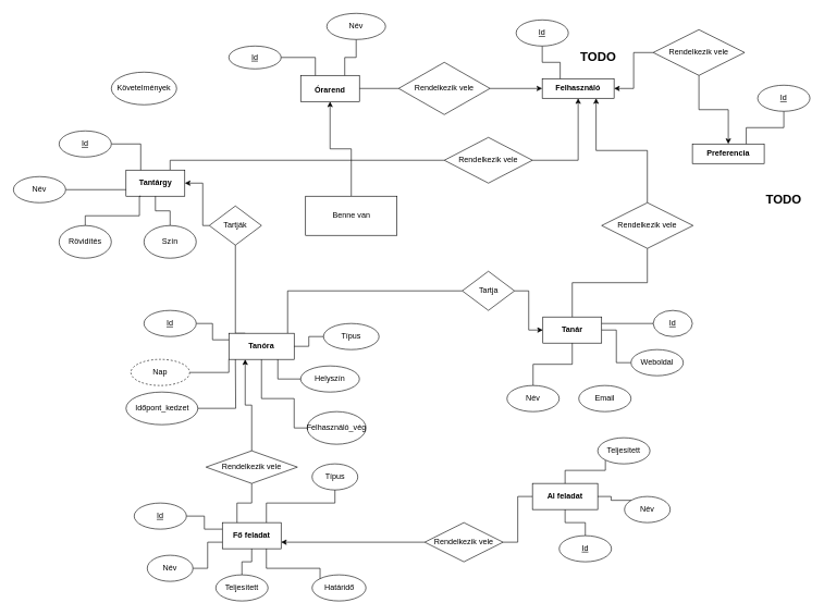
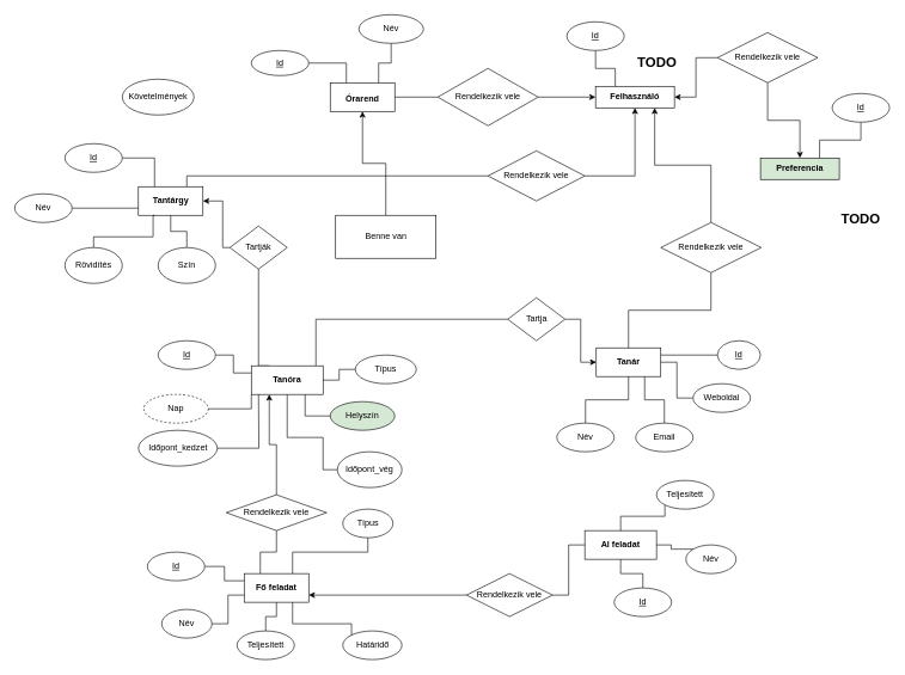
  <mxCell id="0" />
  <mxCell id="1" parent="0" />
  <mxCell id="2" value="&lt;b&gt;Felhasználó&lt;/b&gt;" style="rounded=0;whiteSpace=wrap;html=1;" parent="1" vertex="1"><mxGeometry x="830" y="120" width="110" height="30" as="geometry" /></mxCell>
  <mxCell id="3" style="edgeStyle=orthogonalEdgeStyle;rounded=0;orthogonalLoop=1;jettySize=auto;html=1;entryX=0.25;entryY=0;entryDx=0;entryDy=0;endArrow=none;endFill=0;" parent="1" source="4" target="2" edge="1"><mxGeometry relative="1" as="geometry" /></mxCell>
  <mxCell id="4" value="&lt;u&gt;Id&lt;/u&gt;" style="ellipse;whiteSpace=wrap;html=1;" parent="1" vertex="1"><mxGeometry x="790" y="30" width="80" height="40" as="geometry" /></mxCell>
  <mxCell id="5" value="&lt;font style=&quot;font-size: 19px&quot;&gt;&lt;b&gt;TODO&lt;/b&gt;&lt;/font&gt;" style="text;html=1;strokeColor=none;fillColor=none;align=center;verticalAlign=middle;whiteSpace=wrap;rounded=0;" parent="1" vertex="1"><mxGeometry x="886" y="72.5" width="60" height="30" as="geometry" /></mxCell>
  <mxCell id="6" style="edgeStyle=orthogonalEdgeStyle;rounded=0;orthogonalLoop=1;jettySize=auto;html=1;entryX=0;entryY=0.5;entryDx=0;entryDy=0;fontSize=12;endArrow=none;endFill=0;" parent="1" source="7" target="13" edge="1"><mxGeometry relative="1" as="geometry" /></mxCell>
  <mxCell id="7" value="&lt;font style=&quot;font-size: 12px&quot;&gt;&lt;b&gt;Órarend&lt;/b&gt;&lt;/font&gt;" style="rounded=0;whiteSpace=wrap;html=1;fontSize=19;" parent="1" vertex="1"><mxGeometry x="460" y="115" width="90" height="40" as="geometry" /></mxCell>
  <mxCell id="8" style="edgeStyle=orthogonalEdgeStyle;rounded=0;orthogonalLoop=1;jettySize=auto;html=1;entryX=0.25;entryY=0;entryDx=0;entryDy=0;fontSize=12;endArrow=none;endFill=0;" parent="1" source="9" target="7" edge="1"><mxGeometry relative="1" as="geometry" /></mxCell>
  <mxCell id="9" value="&lt;u&gt;Id&lt;/u&gt;" style="ellipse;whiteSpace=wrap;html=1;fontSize=12;" parent="1" vertex="1"><mxGeometry x="350" y="70" width="80" height="35" as="geometry" /></mxCell>
  <mxCell id="10" style="edgeStyle=orthogonalEdgeStyle;rounded=0;orthogonalLoop=1;jettySize=auto;html=1;entryX=0.75;entryY=0;entryDx=0;entryDy=0;fontSize=12;endArrow=none;endFill=0;" parent="1" source="11" target="7" edge="1"><mxGeometry relative="1" as="geometry" /></mxCell>
  <mxCell id="11" value="Név" style="ellipse;whiteSpace=wrap;html=1;fontSize=12;" parent="1" vertex="1"><mxGeometry x="500" y="20" width="90" height="40" as="geometry" /></mxCell>
  <mxCell id="12" style="edgeStyle=orthogonalEdgeStyle;rounded=0;orthogonalLoop=1;jettySize=auto;html=1;entryX=0;entryY=0.5;entryDx=0;entryDy=0;fontSize=12;endArrow=classic;endFill=1;" parent="1" source="13" target="2" edge="1"><mxGeometry relative="1" as="geometry" /></mxCell>
  <mxCell id="13" value="Rendelkezik vele" style="rhombus;whiteSpace=wrap;html=1;fontSize=12;" parent="1" vertex="1"><mxGeometry x="610" y="95" width="140" height="80" as="geometry" /></mxCell>
- <mxCell id="14" value="&lt;b&gt;Preferencia&lt;/b&gt;" style="rounded=0;whiteSpace=wrap;html=1;fontSize=12;" parent="1" vertex="1"><mxGeometry x="1060" y="220" width="110" height="30" as="geometry" /></mxCell>
+ <mxCell id="14" value="&lt;b&gt;Preferencia&lt;/b&gt;" style="rounded=0;whiteSpace=wrap;html=1;fontSize=12;fillColor=#d5e8d4;" parent="1" vertex="1"><mxGeometry x="1060" y="220" width="110" height="30" as="geometry" /></mxCell>
  <mxCell id="15" value="&lt;font style=&quot;font-size: 19px&quot;&gt;&lt;b&gt;TODO&lt;/b&gt;&lt;/font&gt;" style="text;html=1;strokeColor=none;fillColor=none;align=center;verticalAlign=middle;whiteSpace=wrap;rounded=0;" parent="1" vertex="1"><mxGeometry x="1170" y="290" width="60" height="30" as="geometry" /></mxCell>
  <mxCell id="16" style="edgeStyle=orthogonalEdgeStyle;rounded=0;orthogonalLoop=1;jettySize=auto;html=1;entryX=1;entryY=0.5;entryDx=0;entryDy=0;fontSize=12;endArrow=classic;endFill=1;" parent="1" source="18" target="2" edge="1"><mxGeometry relative="1" as="geometry" /></mxCell>
  <mxCell id="17" style="edgeStyle=orthogonalEdgeStyle;rounded=0;orthogonalLoop=1;jettySize=auto;html=1;fontSize=12;endArrow=classic;endFill=1;" parent="1" source="18" target="14" edge="1"><mxGeometry relative="1" as="geometry" /></mxCell>
  <mxCell id="18" value="Rendelkezik vele" style="rhombus;whiteSpace=wrap;html=1;fontSize=12;" parent="1" vertex="1"><mxGeometry x="1000" y="45" width="140" height="70" as="geometry" /></mxCell>
  <mxCell id="19" style="edgeStyle=orthogonalEdgeStyle;rounded=0;orthogonalLoop=1;jettySize=auto;html=1;entryX=0;entryY=0.5;entryDx=0;entryDy=0;fontSize=12;endArrow=none;endFill=0;exitX=0.75;exitY=0;exitDx=0;exitDy=0;" parent="1" source="20" target="32" edge="1"><mxGeometry relative="1" as="geometry"><Array as="points"><mxPoint x="260" y="245" /></Array></mxGeometry></mxCell>
  <mxCell id="20" value="&lt;b&gt;Tantárgy&lt;/b&gt;" style="rounded=0;whiteSpace=wrap;html=1;fontSize=12;" parent="1" vertex="1"><mxGeometry x="192.5" y="260" width="90" height="40" as="geometry" /></mxCell>
  <mxCell id="21" style="edgeStyle=orthogonalEdgeStyle;rounded=0;orthogonalLoop=1;jettySize=auto;html=1;entryX=0.25;entryY=0;entryDx=0;entryDy=0;fontSize=12;endArrow=none;endFill=0;" parent="1" source="22" target="20" edge="1"><mxGeometry relative="1" as="geometry" /></mxCell>
  <mxCell id="22" value="&lt;u&gt;Id&lt;/u&gt;" style="ellipse;whiteSpace=wrap;html=1;fontSize=12;" parent="1" vertex="1"><mxGeometry x="90" y="200" width="80" height="40" as="geometry" /></mxCell>
  <mxCell id="23" style="edgeStyle=orthogonalEdgeStyle;rounded=0;orthogonalLoop=1;jettySize=auto;html=1;entryX=0.75;entryY=0;entryDx=0;entryDy=0;fontSize=12;endArrow=none;endFill=0;" parent="1" source="24" target="14" edge="1"><mxGeometry relative="1" as="geometry" /></mxCell>
  <mxCell id="24" value="&lt;u&gt;Id&lt;/u&gt;" style="ellipse;whiteSpace=wrap;html=1;fontSize=12;" parent="1" vertex="1"><mxGeometry x="1160" y="130" width="80" height="40" as="geometry" /></mxCell>
  <mxCell id="25" style="edgeStyle=orthogonalEdgeStyle;rounded=0;orthogonalLoop=1;jettySize=auto;html=1;entryX=0;entryY=0.75;entryDx=0;entryDy=0;fontSize=12;endArrow=none;endFill=0;" parent="1" source="26" target="20" edge="1"><mxGeometry relative="1" as="geometry" /></mxCell>
  <mxCell id="26" value="Név" style="ellipse;whiteSpace=wrap;html=1;fontSize=12;" parent="1" vertex="1"><mxGeometry x="20" y="270" width="80" height="40" as="geometry" /></mxCell>
  <mxCell id="27" style="edgeStyle=orthogonalEdgeStyle;rounded=0;orthogonalLoop=1;jettySize=auto;html=1;entryX=0.25;entryY=1;entryDx=0;entryDy=0;fontSize=12;endArrow=none;endFill=0;" parent="1" source="28" target="20" edge="1"><mxGeometry relative="1" as="geometry"><Array as="points"><mxPoint x="213" y="330" /></Array></mxGeometry></mxCell>
  <mxCell id="28" value="Rövidítés" style="ellipse;whiteSpace=wrap;html=1;fontSize=12;" parent="1" vertex="1"><mxGeometry x="90" y="345" width="80" height="50" as="geometry" /></mxCell>
  <mxCell id="29" style="edgeStyle=orthogonalEdgeStyle;rounded=0;orthogonalLoop=1;jettySize=auto;html=1;entryX=0.5;entryY=1;entryDx=0;entryDy=0;fontSize=12;endArrow=none;endFill=0;" parent="1" source="30" target="20" edge="1"><mxGeometry relative="1" as="geometry" /></mxCell>
  <mxCell id="30" value="Szín" style="ellipse;whiteSpace=wrap;html=1;fontSize=12;" parent="1" vertex="1"><mxGeometry x="220" y="345" width="80" height="50" as="geometry" /></mxCell>
  <mxCell id="31" style="edgeStyle=orthogonalEdgeStyle;rounded=0;orthogonalLoop=1;jettySize=auto;html=1;entryX=0.5;entryY=1;entryDx=0;entryDy=0;fontSize=12;endArrow=classic;endFill=1;" parent="1" source="32" target="2" edge="1"><mxGeometry relative="1" as="geometry" /></mxCell>
  <mxCell id="32" value="Rendelkezik vele" style="rhombus;whiteSpace=wrap;html=1;fontSize=12;" parent="1" vertex="1"><mxGeometry x="680" y="210" width="135" height="70" as="geometry" /></mxCell>
  <mxCell id="33" value="&lt;b&gt;Tanár&lt;/b&gt;" style="rounded=0;whiteSpace=wrap;html=1;fontSize=12;" parent="1" vertex="1"><mxGeometry x="831" y="485" width="90" height="40" as="geometry" /></mxCell>
  <mxCell id="34" style="edgeStyle=orthogonalEdgeStyle;rounded=0;orthogonalLoop=1;jettySize=auto;html=1;entryX=1;entryY=0.25;entryDx=0;entryDy=0;fontSize=12;endArrow=none;endFill=0;exitX=0;exitY=0.5;exitDx=0;exitDy=0;" parent="1" source="35" target="33" edge="1"><mxGeometry relative="1" as="geometry"><Array as="points"><mxPoint x="1000" y="495" /></Array></mxGeometry></mxCell>
  <mxCell id="35" value="&lt;u&gt;Id&lt;/u&gt;" style="ellipse;whiteSpace=wrap;html=1;fontSize=12;" parent="1" vertex="1"><mxGeometry x="1000" y="475" width="60" height="40" as="geometry" /></mxCell>
  <mxCell id="36" style="edgeStyle=orthogonalEdgeStyle;rounded=0;orthogonalLoop=1;jettySize=auto;html=1;exitX=0.5;exitY=1;exitDx=0;exitDy=0;fontSize=12;endArrow=none;endFill=0;" parent="1" source="35" target="35" edge="1"><mxGeometry relative="1" as="geometry" /></mxCell>
  <mxCell id="37" style="edgeStyle=orthogonalEdgeStyle;rounded=0;orthogonalLoop=1;jettySize=auto;html=1;entryX=0.5;entryY=1;entryDx=0;entryDy=0;fontSize=12;endArrow=none;endFill=0;" parent="1" source="38" target="33" edge="1"><mxGeometry relative="1" as="geometry" /></mxCell>
  <mxCell id="38" value="Név" style="ellipse;whiteSpace=wrap;html=1;fontSize=12;" parent="1" vertex="1"><mxGeometry x="776" y="590" width="80" height="40" as="geometry" /></mxCell>
+ <mxCell id="39" style="edgeStyle=orthogonalEdgeStyle;rounded=0;orthogonalLoop=1;jettySize=auto;html=1;entryX=0.75;entryY=1;entryDx=0;entryDy=0;fontSize=12;endArrow=none;endFill=0;" parent="1" source="40" target="33" edge="1"><mxGeometry relative="1" as="geometry" /></mxCell>
  <mxCell id="40" value="Email" style="ellipse;whiteSpace=wrap;html=1;fontSize=12;" parent="1" vertex="1"><mxGeometry x="886" y="590" width="80" height="40" as="geometry" /></mxCell>
  <mxCell id="41" style="edgeStyle=orthogonalEdgeStyle;rounded=0;orthogonalLoop=1;jettySize=auto;html=1;entryX=1;entryY=0.5;entryDx=0;entryDy=0;fontSize=12;endArrow=none;endFill=0;" parent="1" source="42" target="33" edge="1"><mxGeometry relative="1" as="geometry" /></mxCell>
  <mxCell id="42" value="Weboldal" style="ellipse;whiteSpace=wrap;html=1;fontSize=12;" parent="1" vertex="1"><mxGeometry x="966" y="535" width="80" height="40" as="geometry" /></mxCell>
  <mxCell id="43" style="edgeStyle=orthogonalEdgeStyle;rounded=0;orthogonalLoop=1;jettySize=auto;html=1;entryX=0.5;entryY=0;entryDx=0;entryDy=0;fontSize=12;endArrow=none;endFill=0;" parent="1" source="45" target="33" edge="1"><mxGeometry relative="1" as="geometry" /></mxCell>
  <mxCell id="44" style="edgeStyle=orthogonalEdgeStyle;rounded=0;orthogonalLoop=1;jettySize=auto;html=1;entryX=0.75;entryY=1;entryDx=0;entryDy=0;fontSize=12;endArrow=classic;endFill=1;" parent="1" source="45" target="2" edge="1"><mxGeometry relative="1" as="geometry" /></mxCell>
  <mxCell id="45" value="Rendelkezik vele" style="rhombus;whiteSpace=wrap;html=1;fontSize=12;" parent="1" vertex="1"><mxGeometry x="921" y="310" width="140" height="70" as="geometry" /></mxCell>
  <mxCell id="46" style="edgeStyle=orthogonalEdgeStyle;rounded=0;orthogonalLoop=1;jettySize=auto;html=1;entryX=0;entryY=0.5;entryDx=0;entryDy=0;fontSize=12;endArrow=none;endFill=0;startArrow=none;startFill=0;" parent="1" target="64" edge="1"><mxGeometry relative="1" as="geometry"><mxPoint x="440" y="510" as="sourcePoint" /><Array as="points"><mxPoint x="440" y="445" /></Array></mxGeometry></mxCell>
  <mxCell id="47" style="edgeStyle=orthogonalEdgeStyle;rounded=0;orthogonalLoop=1;jettySize=auto;html=1;exitX=0.25;exitY=0;exitDx=0;exitDy=0;entryX=0.5;entryY=1;entryDx=0;entryDy=0;fontSize=12;startArrow=none;startFill=0;endArrow=none;endFill=0;" parent="1" source="48" target="62" edge="1"><mxGeometry relative="1" as="geometry"><Array as="points"><mxPoint x="360" y="510" /></Array></mxGeometry></mxCell>
  <mxCell id="48" value="&lt;b&gt;Tanóra&lt;/b&gt;" style="rounded=0;whiteSpace=wrap;html=1;fontSize=12;" parent="1" vertex="1"><mxGeometry x="350" y="510" width="100" height="40" as="geometry" /></mxCell>
  <mxCell id="49" style="edgeStyle=orthogonalEdgeStyle;rounded=0;orthogonalLoop=1;jettySize=auto;html=1;entryX=0;entryY=0.25;entryDx=0;entryDy=0;fontSize=12;endArrow=none;endFill=0;" parent="1" source="50" target="48" edge="1"><mxGeometry relative="1" as="geometry" /></mxCell>
  <mxCell id="50" value="&lt;u&gt;Id&lt;/u&gt;" style="ellipse;whiteSpace=wrap;html=1;fontSize=12;" parent="1" vertex="1"><mxGeometry x="220" y="475" width="80" height="40" as="geometry" /></mxCell>
  <mxCell id="51" style="edgeStyle=orthogonalEdgeStyle;rounded=0;orthogonalLoop=1;jettySize=auto;html=1;entryX=0;entryY=1;entryDx=0;entryDy=0;fontSize=12;endArrow=none;endFill=0;" parent="1" source="52" target="48" edge="1"><mxGeometry relative="1" as="geometry"><Array as="points"><mxPoint x="283" y="570" /><mxPoint x="350" y="570" /></Array></mxGeometry></mxCell>
  <mxCell id="52" value="Nap" style="ellipse;whiteSpace=wrap;html=1;fontSize=12;dashed=1;" parent="1" vertex="1"><mxGeometry x="200" y="550" width="90" height="40" as="geometry" /></mxCell>
  <mxCell id="53" style="edgeStyle=orthogonalEdgeStyle;rounded=0;orthogonalLoop=1;jettySize=auto;html=1;fontSize=12;endArrow=none;endFill=0;" parent="1" source="54" edge="1"><mxGeometry relative="1" as="geometry"><mxPoint x="360" y="550" as="targetPoint" /></mxGeometry></mxCell>
  <mxCell id="54" value="Időpont_kedzet" style="ellipse;whiteSpace=wrap;html=1;fontSize=12;" parent="1" vertex="1"><mxGeometry x="192.5" y="600" width="110" height="50" as="geometry" /></mxCell>
  <mxCell id="55" style="edgeStyle=orthogonalEdgeStyle;rounded=0;orthogonalLoop=1;jettySize=auto;html=1;entryX=0.5;entryY=1;entryDx=0;entryDy=0;fontSize=12;endArrow=none;endFill=0;" parent="1" source="56" target="48" edge="1"><mxGeometry relative="1" as="geometry"><Array as="points"><mxPoint x="450" y="610" /><mxPoint x="400" y="610" /></Array></mxGeometry></mxCell>
- <mxCell id="56" value="Felhasználó_vég" style="ellipse;whiteSpace=wrap;html=1;fontSize=12;" parent="1" vertex="1"><mxGeometry x="470" y="630" width="90" height="50" as="geometry" /></mxCell>
+ <mxCell id="56" value="Időpont_vég" style="ellipse;whiteSpace=wrap;html=1;fontSize=12;" parent="1" vertex="1"><mxGeometry x="470" y="630" width="90" height="50" as="geometry" /></mxCell>
  <mxCell id="57" style="edgeStyle=orthogonalEdgeStyle;rounded=0;orthogonalLoop=1;jettySize=auto;html=1;entryX=0.75;entryY=1;entryDx=0;entryDy=0;fontSize=12;endArrow=none;endFill=0;" parent="1" source="58" target="48" edge="1"><mxGeometry relative="1" as="geometry" /></mxCell>
- <mxCell id="58" value="Helyszín" style="ellipse;whiteSpace=wrap;html=1;fontSize=12;" parent="1" vertex="1"><mxGeometry x="460" y="560" width="90" height="40" as="geometry" /></mxCell>
+ <mxCell id="58" value="Helyszín" style="ellipse;whiteSpace=wrap;html=1;fontSize=12;fillColor=#d5e8d4;" parent="1" vertex="1"><mxGeometry x="460" y="560" width="90" height="40" as="geometry" /></mxCell>
  <mxCell id="59" style="edgeStyle=orthogonalEdgeStyle;rounded=0;orthogonalLoop=1;jettySize=auto;html=1;entryX=1;entryY=0.5;entryDx=0;entryDy=0;fontSize=12;endArrow=none;endFill=0;" parent="1" source="60" target="48" edge="1"><mxGeometry relative="1" as="geometry" /></mxCell>
  <mxCell id="60" value="Típus" style="ellipse;whiteSpace=wrap;html=1;fontSize=12;" parent="1" vertex="1"><mxGeometry x="495" y="495" width="85" height="40" as="geometry" /></mxCell>
  <mxCell id="61" style="edgeStyle=orthogonalEdgeStyle;rounded=0;orthogonalLoop=1;jettySize=auto;html=1;entryX=1;entryY=0.5;entryDx=0;entryDy=0;fontSize=12;startArrow=none;startFill=0;endArrow=classic;endFill=1;" parent="1" source="62" target="20" edge="1"><mxGeometry relative="1" as="geometry"><Array as="points"><mxPoint x="310" y="345" /><mxPoint x="310" y="280" /></Array></mxGeometry></mxCell>
  <mxCell id="62" value="Tartják" style="rhombus;whiteSpace=wrap;html=1;fontSize=12;" parent="1" vertex="1"><mxGeometry x="320" y="315" width="80" height="60" as="geometry" /></mxCell>
  <mxCell id="63" style="edgeStyle=orthogonalEdgeStyle;rounded=0;orthogonalLoop=1;jettySize=auto;html=1;entryX=0;entryY=0.5;entryDx=0;entryDy=0;fontSize=12;endArrow=classic;endFill=1;" parent="1" source="64" target="33" edge="1"><mxGeometry relative="1" as="geometry" /></mxCell>
  <mxCell id="64" value="Tartja" style="rhombus;whiteSpace=wrap;html=1;fontSize=12;" parent="1" vertex="1"><mxGeometry x="707.5" y="415" width="80" height="60" as="geometry" /></mxCell>
  <mxCell id="65" style="edgeStyle=orthogonalEdgeStyle;rounded=0;orthogonalLoop=1;jettySize=auto;html=1;entryX=0.5;entryY=1;entryDx=0;entryDy=0;fontSize=12;startArrow=none;startFill=0;endArrow=classic;endFill=1;" parent="1" source="66" target="7" edge="1"><mxGeometry relative="1" as="geometry" /></mxCell>
  <mxCell id="66" value="Benne van" style="whiteSpace=wrap;html=1;fontSize=12;rounded=0;" parent="1" vertex="1"><mxGeometry x="467.5" y="300" width="140" height="60" as="geometry" /></mxCell>
  <mxCell id="67" value="Követelmények" style="ellipse;whiteSpace=wrap;html=1;fontSize=12;" parent="1" vertex="1"><mxGeometry x="170" y="110" width="100" height="50" as="geometry" /></mxCell>
  <mxCell id="68" style="edgeStyle=orthogonalEdgeStyle;rounded=0;orthogonalLoop=1;jettySize=auto;html=1;exitX=1;exitY=0.75;exitDx=0;exitDy=0;entryX=0;entryY=0.5;entryDx=0;entryDy=0;endArrow=none;endFill=0;startArrow=classic;startFill=1;" edge="1" parent="1" source="69" target="85"><mxGeometry relative="1" as="geometry" /></mxCell>
  <mxCell id="69" value="&lt;b&gt;Fő feladat&lt;/b&gt;" style="rounded=0;whiteSpace=wrap;html=1;fontSize=12;" parent="1" vertex="1"><mxGeometry x="340" y="800" width="90" height="40" as="geometry" /></mxCell>
  <mxCell id="70" style="edgeStyle=orthogonalEdgeStyle;rounded=0;orthogonalLoop=1;jettySize=auto;html=1;entryX=0;entryY=0.75;entryDx=0;entryDy=0;fontSize=12;startArrow=none;startFill=0;endArrow=none;endFill=0;" parent="1" source="71" target="69" edge="1"><mxGeometry relative="1" as="geometry" /></mxCell>
  <mxCell id="71" value="Név" style="ellipse;whiteSpace=wrap;html=1;fontSize=12;" parent="1" vertex="1"><mxGeometry x="225" y="850" width="70" height="40" as="geometry" /></mxCell>
  <mxCell id="72" style="edgeStyle=orthogonalEdgeStyle;rounded=0;orthogonalLoop=1;jettySize=auto;html=1;entryX=0;entryY=0.25;entryDx=0;entryDy=0;fontSize=12;startArrow=none;startFill=0;endArrow=none;endFill=0;" parent="1" source="73" target="69" edge="1"><mxGeometry relative="1" as="geometry" /></mxCell>
  <mxCell id="73" value="&lt;u&gt;Id&lt;/u&gt;" style="ellipse;whiteSpace=wrap;html=1;fontSize=12;" parent="1" vertex="1"><mxGeometry x="205" y="770" width="80" height="40" as="geometry" /></mxCell>
  <mxCell id="74" value="Típus" style="ellipse;whiteSpace=wrap;html=1;fontSize=12;" parent="1" vertex="1"><mxGeometry x="477.5" y="710" width="70" height="40" as="geometry" /></mxCell>
  <mxCell id="75" value="Határidő" style="ellipse;whiteSpace=wrap;html=1;fontSize=12;" parent="1" vertex="1"><mxGeometry x="477.5" y="880" width="82.5" height="40" as="geometry" /></mxCell>
  <mxCell id="76" style="edgeStyle=orthogonalEdgeStyle;rounded=0;orthogonalLoop=1;jettySize=auto;html=1;entryX=0.25;entryY=1;entryDx=0;entryDy=0;fontSize=12;startArrow=none;startFill=0;endArrow=classic;endFill=1;" parent="1" source="78" target="48" edge="1"><mxGeometry relative="1" as="geometry" /></mxCell>
  <mxCell id="77" style="edgeStyle=orthogonalEdgeStyle;rounded=0;orthogonalLoop=1;jettySize=auto;html=1;entryX=0.25;entryY=0;entryDx=0;entryDy=0;fontSize=12;startArrow=none;startFill=0;endArrow=none;endFill=0;" parent="1" source="78" target="69" edge="1"><mxGeometry relative="1" as="geometry" /></mxCell>
  <mxCell id="78" value="Rendelkezik vele" style="rhombus;whiteSpace=wrap;html=1;fontSize=12;" parent="1" vertex="1"><mxGeometry x="315" y="690" width="140" height="50" as="geometry" /></mxCell>
  <mxCell id="79" style="edgeStyle=orthogonalEdgeStyle;rounded=0;orthogonalLoop=1;jettySize=auto;html=1;exitX=0;exitY=0;exitDx=0;exitDy=0;entryX=0.75;entryY=1;entryDx=0;entryDy=0;endArrow=none;endFill=0;" parent="1" source="75" target="69" edge="1"><mxGeometry relative="1" as="geometry"><mxPoint x="525.5" y="835" as="sourcePoint" /><Array as="points"><mxPoint x="490" y="870" /><mxPoint x="408" y="870" /></Array></mxGeometry></mxCell>
  <mxCell id="80" style="edgeStyle=orthogonalEdgeStyle;rounded=0;orthogonalLoop=1;jettySize=auto;html=1;entryX=0;entryY=0.5;entryDx=0;entryDy=0;endArrow=none;endFill=0;exitX=1;exitY=0.5;exitDx=0;exitDy=0;" parent="1" source="85" target="82" edge="1"><mxGeometry relative="1" as="geometry"><mxPoint x="710" y="820" as="sourcePoint" /></mxGeometry></mxCell>
  <mxCell id="81" style="edgeStyle=orthogonalEdgeStyle;rounded=0;orthogonalLoop=1;jettySize=auto;html=1;exitX=0.75;exitY=0;exitDx=0;exitDy=0;entryX=0.5;entryY=1;entryDx=0;entryDy=0;endArrow=none;endFill=0;" parent="1" source="69" target="74" edge="1"><mxGeometry relative="1" as="geometry"><Array as="points"><mxPoint x="408" y="770" /><mxPoint x="513" y="770" /></Array></mxGeometry></mxCell>
  <mxCell id="82" value="&lt;b&gt;Al feladat&lt;br&gt;&lt;/b&gt;" style="rounded=0;whiteSpace=wrap;html=1;" parent="1" vertex="1"><mxGeometry x="815" y="740" width="100" height="40" as="geometry" /></mxCell>
  <mxCell id="83" style="edgeStyle=orthogonalEdgeStyle;rounded=0;orthogonalLoop=1;jettySize=auto;html=1;exitX=0.5;exitY=0;exitDx=0;exitDy=0;entryX=0.5;entryY=1;entryDx=0;entryDy=0;endArrow=none;endFill=0;" parent="1" source="84" target="69" edge="1"><mxGeometry relative="1" as="geometry" /></mxCell>
  <mxCell id="84" value="Teljesített" style="ellipse;whiteSpace=wrap;html=1;" parent="1" vertex="1"><mxGeometry x="330" y="880" width="80" height="40" as="geometry" /></mxCell>
  <mxCell id="85" value="Rendelkezik vele" style="rhombus;whiteSpace=wrap;html=1;" vertex="1" parent="1"><mxGeometry x="650" y="800" width="120" height="60" as="geometry" /></mxCell>
  <mxCell id="86" style="edgeStyle=orthogonalEdgeStyle;rounded=0;orthogonalLoop=1;jettySize=auto;html=1;exitX=0.5;exitY=0;exitDx=0;exitDy=0;entryX=0.5;entryY=1;entryDx=0;entryDy=0;endArrow=none;endFill=0;" edge="1" parent="1" source="87" target="82"><mxGeometry relative="1" as="geometry" /></mxCell>
  <mxCell id="87" value="&lt;u&gt;Id&lt;/u&gt;" style="ellipse;whiteSpace=wrap;html=1;fontSize=12;" vertex="1" parent="1"><mxGeometry x="856" y="820" width="80" height="40" as="geometry" /></mxCell>
  <mxCell id="88" style="edgeStyle=orthogonalEdgeStyle;rounded=0;orthogonalLoop=1;jettySize=auto;html=1;exitX=0;exitY=0;exitDx=0;exitDy=0;entryX=1;entryY=0.5;entryDx=0;entryDy=0;endArrow=none;endFill=0;" edge="1" parent="1" source="89" target="82"><mxGeometry relative="1" as="geometry" /></mxCell>
  <mxCell id="89" value="Név" style="ellipse;whiteSpace=wrap;html=1;fontSize=12;" vertex="1" parent="1"><mxGeometry x="956" y="760" width="70" height="40" as="geometry" /></mxCell>
  <mxCell id="90" style="edgeStyle=orthogonalEdgeStyle;rounded=0;orthogonalLoop=1;jettySize=auto;html=1;exitX=0;exitY=1;exitDx=0;exitDy=0;entryX=0.5;entryY=0;entryDx=0;entryDy=0;endArrow=none;endFill=0;" edge="1" parent="1" source="91" target="82"><mxGeometry relative="1" as="geometry"><Array as="points"><mxPoint x="927" y="720" /><mxPoint x="865" y="720" /></Array></mxGeometry></mxCell>
  <mxCell id="91" value="Teljesített" style="ellipse;whiteSpace=wrap;html=1;" vertex="1" parent="1"><mxGeometry x="915" y="670" width="80" height="40" as="geometry" /></mxCell>
